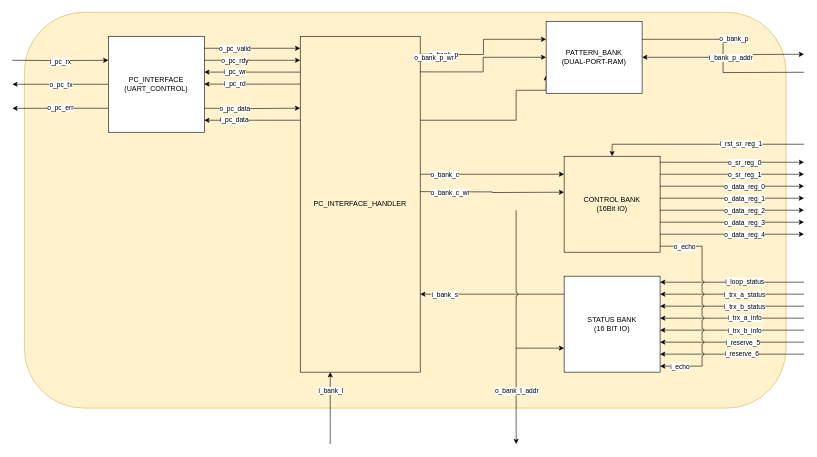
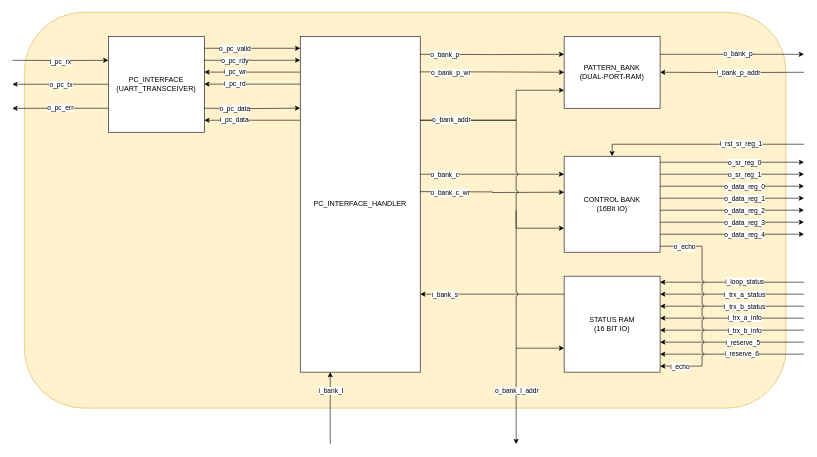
  <mxCell id="0" />
  <mxCell id="1" parent="0" />
  <mxCell id="2" value="" style="rounded=1;whiteSpace=wrap;html=1;fillColor=#fff2cc;strokeColor=#d6b656;" parent="1" vertex="1"><mxGeometry x="40" y="20" width="1270" height="660" as="geometry" /></mxCell>
  <mxCell id="3" style="edgeStyle=orthogonalEdgeStyle;rounded=0;orthogonalLoop=1;jettySize=auto;html=1;entryX=0;entryY=0.25;entryDx=0;entryDy=0;" parent="1" target="8" edge="1"><mxGeometry relative="1" as="geometry"><mxPoint x="20" y="100" as="sourcePoint" /></mxGeometry></mxCell>
  <mxCell id="4" value="i_pc_rx" style="edgeLabel;html=1;align=center;verticalAlign=middle;resizable=0;points=[];" parent="3" vertex="1" connectable="0"><mxGeometry x="-0.36" y="-1" relative="1" as="geometry"><mxPoint x="29" as="offset" /></mxGeometry></mxCell>
  <mxCell id="5" value="o_pc_tx" style="edgeStyle=orthogonalEdgeStyle;rounded=0;orthogonalLoop=1;jettySize=auto;html=1;" parent="1" source="8" edge="1"><mxGeometry relative="1" as="geometry"><mxPoint x="20" y="140" as="targetPoint" /></mxGeometry></mxCell>
  <mxCell id="6" style="edgeStyle=orthogonalEdgeStyle;rounded=0;orthogonalLoop=1;jettySize=auto;html=1;exitX=0;exitY=0.75;exitDx=0;exitDy=0;" parent="1" source="8" edge="1"><mxGeometry relative="1" as="geometry"><mxPoint x="20" y="180.143" as="targetPoint" /></mxGeometry></mxCell>
  <mxCell id="7" value="o_pc_err" style="edgeLabel;html=1;align=center;verticalAlign=middle;resizable=0;points=[];" parent="6" vertex="1" connectable="0"><mxGeometry x="0.098" y="-1" relative="1" as="geometry"><mxPoint x="7" as="offset" /></mxGeometry></mxCell>
- <mxCell id="8" value="PC_INTERFACE&lt;div&gt;(UART_CONTROL)&lt;/div&gt;" style="rounded=0;whiteSpace=wrap;html=1;" parent="1" vertex="1"><mxGeometry x="180" y="60" width="160" height="160" as="geometry" /></mxCell>
+ <mxCell id="8" value="PC_INTERFACE&lt;div&gt;(UART_TRANSCEIVER)&lt;/div&gt;" style="rounded=0;whiteSpace=wrap;html=1;" parent="1" vertex="1"><mxGeometry x="180" y="60" width="160" height="160" as="geometry" /></mxCell>
  <mxCell id="9" style="edgeStyle=orthogonalEdgeStyle;rounded=0;orthogonalLoop=1;jettySize=auto;html=1;exitX=1;exitY=0.25;exitDx=0;exitDy=0;entryX=0;entryY=0.75;entryDx=0;entryDy=0;" parent="1" source="12" target="17" edge="1"><mxGeometry relative="1" as="geometry"><Array as="points"><mxPoint x="860" y="200" /><mxPoint x="860" y="150" /></Array></mxGeometry></mxCell>
  <mxCell id="10" style="edgeStyle=orthogonalEdgeStyle;rounded=0;orthogonalLoop=1;jettySize=auto;html=1;exitX=0.25;exitY=1;exitDx=0;exitDy=0;" parent="1" edge="1"><mxGeometry relative="1" as="geometry"><mxPoint x="550" y="620" as="targetPoint" /><mxPoint x="550" y="740" as="sourcePoint" /></mxGeometry></mxCell>
  <mxCell id="11" value="i_bank_l" style="edgeLabel;html=1;align=center;verticalAlign=middle;resizable=0;points=[];" parent="10" vertex="1" connectable="0"><mxGeometry x="-0.55" relative="1" as="geometry"><mxPoint y="-63" as="offset" /></mxGeometry></mxCell>
- <mxCell id="12" value="PC_INTERFACE_HANDLER" style="rounded=0;whiteSpace=wrap;html=1;fillColor=#fff2cc;" parent="1" vertex="1"><mxGeometry x="500" y="60" width="200" height="560" as="geometry" /></mxCell>
+ <mxCell id="12" value="PC_INTERFACE_HANDLER" style="rounded=0;whiteSpace=wrap;html=1;" parent="1" vertex="1"><mxGeometry x="500" y="60" width="200" height="560" as="geometry" /></mxCell>
  <mxCell id="13" style="edgeStyle=orthogonalEdgeStyle;rounded=0;orthogonalLoop=1;jettySize=auto;html=1;exitX=1;exitY=0.25;exitDx=0;exitDy=0;" parent="1" source="17" edge="1"><mxGeometry relative="1" as="geometry"><mxPoint x="1340" y="90" as="targetPoint" /></mxGeometry></mxCell>
  <mxCell id="14" value="o_bank_p" style="edgeLabel;html=1;align=center;verticalAlign=middle;resizable=0;points=[];" parent="13" vertex="1" connectable="0"><mxGeometry x="-0.181" y="1" relative="1" as="geometry"><mxPoint x="31" as="offset" /></mxGeometry></mxCell>
  <mxCell id="15" style="edgeStyle=orthogonalEdgeStyle;rounded=0;orthogonalLoop=1;jettySize=auto;html=1;" parent="1" target="17" edge="1"><mxGeometry relative="1" as="geometry"><mxPoint x="1340" y="120" as="sourcePoint" /></mxGeometry></mxCell>
  <mxCell id="16" value="i_bank_p_addr" style="edgeLabel;html=1;align=center;verticalAlign=middle;resizable=0;points=[];" parent="15" vertex="1" connectable="0"><mxGeometry x="0.367" relative="1" as="geometry"><mxPoint x="54" as="offset" /></mxGeometry></mxCell>
- <mxCell id="17" value="PATTERN_BANK&lt;div&gt;(DUAL-PORT-RAM)&lt;/div&gt;" style="rounded=0;whiteSpace=wrap;html=1;" parent="1" vertex="1"><mxGeometry x="910" y="35" width="160" height="120" as="geometry" /></mxCell>
+ <mxCell id="17" value="PATTERN_BANK&lt;div&gt;(DUAL-PORT-RAM)&lt;/div&gt;" style="rounded=0;whiteSpace=wrap;html=1;" parent="1" vertex="1"><mxGeometry x="940" y="60" width="160" height="120" as="geometry" /></mxCell>
  <mxCell id="18" style="edgeStyle=orthogonalEdgeStyle;rounded=0;orthogonalLoop=1;jettySize=auto;html=1;exitX=1;exitY=0.25;exitDx=0;exitDy=0;" parent="1" edge="1"><mxGeometry relative="1" as="geometry"><mxPoint x="1340" y="270" as="targetPoint" /><mxPoint x="1100" y="270" as="sourcePoint" /></mxGeometry></mxCell>
  <mxCell id="19" value="o_sr_reg_0" style="edgeLabel;html=1;align=center;verticalAlign=middle;resizable=0;points=[];" parent="18" vertex="1" connectable="0"><mxGeometry x="-0.161" y="-1" relative="1" as="geometry"><mxPoint x="39" y="-1" as="offset" /></mxGeometry></mxCell>
  <mxCell id="20" style="edgeStyle=orthogonalEdgeStyle;rounded=0;orthogonalLoop=1;jettySize=auto;html=1;" parent="1" edge="1"><mxGeometry relative="1" as="geometry"><mxPoint x="1340" y="290" as="targetPoint" /><mxPoint x="1100" y="290" as="sourcePoint" /></mxGeometry></mxCell>
  <mxCell id="21" value="o_sr_reg_1" style="edgeLabel;html=1;align=center;verticalAlign=middle;resizable=0;points=[];" parent="20" vertex="1" connectable="0"><mxGeometry x="-0.689" relative="1" as="geometry"><mxPoint x="103" as="offset" /></mxGeometry></mxCell>
  <mxCell id="22" style="edgeStyle=orthogonalEdgeStyle;rounded=0;orthogonalLoop=1;jettySize=auto;html=1;exitX=1;exitY=0.75;exitDx=0;exitDy=0;" parent="1" edge="1"><mxGeometry relative="1" as="geometry"><mxPoint x="1340" y="310" as="targetPoint" /><mxPoint x="1100" y="310" as="sourcePoint" /></mxGeometry></mxCell>
  <mxCell id="23" value="o_data_reg_0" style="edgeLabel;html=1;align=center;verticalAlign=middle;resizable=0;points=[];" parent="22" vertex="1" connectable="0"><mxGeometry x="-0.326" relative="1" as="geometry"><mxPoint x="59" as="offset" /></mxGeometry></mxCell>
  <mxCell id="24" style="edgeStyle=orthogonalEdgeStyle;rounded=0;orthogonalLoop=1;jettySize=auto;html=1;" edge="1" parent="1" target="26"><mxGeometry relative="1" as="geometry"><mxPoint x="1340" y="240" as="sourcePoint" /><Array as="points"><mxPoint x="1020" y="240" /></Array></mxGeometry></mxCell>
  <mxCell id="25" value="i_rst_sr_reg_1" style="edgeLabel;html=1;align=center;verticalAlign=middle;resizable=0;points=[];" vertex="1" connectable="0" parent="24"><mxGeometry x="-0.377" y="-1" relative="1" as="geometry"><mxPoint as="offset" /></mxGeometry></mxCell>
- <mxCell id="26" value="&lt;div&gt;&lt;br&gt;&lt;/div&gt;&lt;div&gt;CONTROL BANK&lt;/div&gt;&lt;div&gt;(16Bit IO)&lt;/div&gt;&lt;div&gt;&lt;br&gt;&lt;/div&gt;" style="rounded=0;whiteSpace=wrap;html=1;fillColor=#fff2cc;" parent="1" vertex="1"><mxGeometry x="940" y="260" width="160" height="160" as="geometry" /></mxCell>
- <mxCell id="27" value="&lt;div&gt;STATUS BANK&lt;/div&gt;&lt;div&gt;(16 BIT IO)&lt;/div&gt;" style="rounded=0;whiteSpace=wrap;html=1;" parent="1" vertex="1"><mxGeometry x="940" y="460" width="160" height="160" as="geometry" /></mxCell>
+ <mxCell id="26" value="&lt;div&gt;&lt;br&gt;&lt;/div&gt;&lt;div&gt;CONTROL BANK&lt;/div&gt;&lt;div&gt;(16Bit IO)&lt;/div&gt;&lt;div&gt;&lt;br&gt;&lt;/div&gt;" style="rounded=0;whiteSpace=wrap;html=1;" parent="1" vertex="1"><mxGeometry x="940" y="260" width="160" height="160" as="geometry" /></mxCell>
+ <mxCell id="27" value="&lt;div&gt;STATUS RAM&lt;/div&gt;&lt;div&gt;(16 BIT IO)&lt;/div&gt;" style="rounded=0;whiteSpace=wrap;html=1;" parent="1" vertex="1"><mxGeometry x="940" y="460" width="160" height="160" as="geometry" /></mxCell>
  <mxCell id="28" style="edgeStyle=orthogonalEdgeStyle;rounded=0;orthogonalLoop=1;jettySize=auto;html=1;entryX=0;entryY=0.25;entryDx=0;entryDy=0;" parent="1" target="17" edge="1"><mxGeometry relative="1" as="geometry"><mxPoint x="700" y="90" as="sourcePoint" /></mxGeometry></mxCell>
  <mxCell id="29" value="o_bank_p" style="edgeLabel;html=1;align=center;verticalAlign=middle;resizable=0;points=[];" parent="28" vertex="1" connectable="0"><mxGeometry x="-0.222" y="-3" relative="1" as="geometry"><mxPoint x="-53" y="-3" as="offset" /></mxGeometry></mxCell>
  <mxCell id="30" style="edgeStyle=orthogonalEdgeStyle;rounded=0;orthogonalLoop=1;jettySize=auto;html=1;exitX=0.999;exitY=0.106;exitDx=0;exitDy=0;exitPerimeter=0;" parent="1" source="12" target="17" edge="1"><mxGeometry relative="1" as="geometry"><mxPoint x="704" y="120" as="sourcePoint" /></mxGeometry></mxCell>
  <mxCell id="31" value="o_bank_p_wr" style="edgeLabel;html=1;align=center;verticalAlign=middle;resizable=0;points=[];" parent="30" vertex="1" connectable="0"><mxGeometry x="0.167" relative="1" as="geometry"><mxPoint x="-90" as="offset" /></mxGeometry></mxCell>
  <mxCell id="32" style="edgeStyle=orthogonalEdgeStyle;rounded=0;orthogonalLoop=1;jettySize=auto;html=1;entryX=0;entryY=0.25;entryDx=0;entryDy=0;" parent="1" edge="1"><mxGeometry relative="1" as="geometry"><mxPoint x="700" y="290" as="sourcePoint" /><mxPoint x="940" y="290" as="targetPoint" /></mxGeometry></mxCell>
  <mxCell id="33" value="o_bank_c" style="edgeLabel;html=1;align=center;verticalAlign=middle;resizable=0;points=[];" parent="32" vertex="1" connectable="0"><mxGeometry x="-0.222" y="-3" relative="1" as="geometry"><mxPoint x="-53" y="-3" as="offset" /></mxGeometry></mxCell>
  <mxCell id="34" style="edgeStyle=orthogonalEdgeStyle;rounded=0;orthogonalLoop=1;jettySize=auto;html=1;" parent="1" edge="1"><mxGeometry relative="1" as="geometry"><mxPoint x="700" y="319" as="sourcePoint" /><mxPoint x="940" y="320" as="targetPoint" /></mxGeometry></mxCell>
  <mxCell id="35" value="o_bank_c_wr" style="edgeLabel;html=1;align=center;verticalAlign=middle;resizable=0;points=[];" parent="34" vertex="1" connectable="0"><mxGeometry x="0.167" relative="1" as="geometry"><mxPoint x="-90" as="offset" /></mxGeometry></mxCell>
+ <mxCell id="36" style="edgeStyle=orthogonalEdgeStyle;rounded=0;orthogonalLoop=1;jettySize=auto;html=1;exitX=1;exitY=0.25;exitDx=0;exitDy=0;entryX=0;entryY=0.75;entryDx=0;entryDy=0;jumpStyle=arc;" parent="1" source="12" target="26" edge="1"><mxGeometry relative="1" as="geometry"><Array as="points"><mxPoint x="860" y="200" /><mxPoint x="860" y="380" /></Array></mxGeometry></mxCell>
+ <mxCell id="37" value="o_bank_addr" style="edgeLabel;html=1;align=center;verticalAlign=middle;resizable=0;points=[];" parent="36" vertex="1" connectable="0"><mxGeometry x="-0.756" y="1" relative="1" as="geometry"><mxPoint as="offset" /></mxGeometry></mxCell>
  <mxCell id="38" style="edgeStyle=orthogonalEdgeStyle;rounded=0;orthogonalLoop=1;jettySize=auto;html=1;entryX=0;entryY=0.25;entryDx=0;entryDy=0;" parent="1" edge="1"><mxGeometry relative="1" as="geometry"><mxPoint x="940" y="490" as="sourcePoint" /><mxPoint x="700" y="490" as="targetPoint" /></mxGeometry></mxCell>
  <mxCell id="39" value="i_bank_s" style="edgeLabel;html=1;align=center;verticalAlign=middle;resizable=0;points=[];" parent="38" vertex="1" connectable="0"><mxGeometry x="0.725" y="-2" relative="1" as="geometry"><mxPoint x="7" y="2" as="offset" /></mxGeometry></mxCell>
  <mxCell id="40" style="edgeStyle=orthogonalEdgeStyle;rounded=0;orthogonalLoop=1;jettySize=auto;html=1;exitX=0;exitY=0.75;exitDx=0;exitDy=0;entryX=0;entryY=0.75;entryDx=0;entryDy=0;jumpStyle=arc;" parent="1" target="27" edge="1"><mxGeometry relative="1" as="geometry"><mxPoint x="860" y="350" as="sourcePoint" /><Array as="points"><mxPoint x="860" y="580" /></Array></mxGeometry></mxCell>
  <mxCell id="41" style="edgeStyle=orthogonalEdgeStyle;rounded=0;orthogonalLoop=1;jettySize=auto;html=1;" parent="1" edge="1"><mxGeometry relative="1" as="geometry"><mxPoint x="1100" y="470" as="targetPoint" /><mxPoint x="1340" y="470" as="sourcePoint" /></mxGeometry></mxCell>
  <mxCell id="42" value="i_loop_status" style="edgeLabel;html=1;align=center;verticalAlign=middle;resizable=0;points=[];" parent="41" vertex="1" connectable="0"><mxGeometry x="-0.161" y="-1" relative="1" as="geometry"><mxPoint x="1" y="-1" as="offset" /></mxGeometry></mxCell>
  <mxCell id="43" style="edgeStyle=orthogonalEdgeStyle;rounded=0;orthogonalLoop=1;jettySize=auto;html=1;" parent="1" edge="1"><mxGeometry relative="1" as="geometry"><mxPoint x="1100" y="490" as="targetPoint" /><mxPoint x="1340" y="490" as="sourcePoint" /></mxGeometry></mxCell>
  <mxCell id="44" value="i_trx_a_status" style="edgeLabel;html=1;align=center;verticalAlign=middle;resizable=0;points=[];" parent="43" vertex="1" connectable="0"><mxGeometry x="-0.689" relative="1" as="geometry"><mxPoint x="-63" as="offset" /></mxGeometry></mxCell>
  <mxCell id="45" style="edgeStyle=orthogonalEdgeStyle;rounded=0;orthogonalLoop=1;jettySize=auto;html=1;" parent="1" edge="1"><mxGeometry relative="1" as="geometry"><mxPoint x="1100" y="510" as="targetPoint" /><mxPoint x="1340" y="510" as="sourcePoint" /></mxGeometry></mxCell>
  <mxCell id="46" value="i_trx_b_status" style="edgeLabel;html=1;align=center;verticalAlign=middle;resizable=0;points=[];" parent="45" vertex="1" connectable="0"><mxGeometry x="-0.326" relative="1" as="geometry"><mxPoint x="-19" as="offset" /></mxGeometry></mxCell>
  <mxCell id="47" style="edgeStyle=orthogonalEdgeStyle;rounded=0;orthogonalLoop=1;jettySize=auto;html=1;" parent="1" edge="1"><mxGeometry relative="1" as="geometry"><mxPoint x="1100" y="530" as="targetPoint" /><mxPoint x="1340" y="530" as="sourcePoint" /></mxGeometry></mxCell>
  <mxCell id="48" value="i_trx_a_info" style="edgeLabel;html=1;align=center;verticalAlign=middle;resizable=0;points=[];" parent="47" vertex="1" connectable="0"><mxGeometry x="-0.161" y="-1" relative="1" as="geometry"><mxPoint x="1" as="offset" /></mxGeometry></mxCell>
  <mxCell id="49" style="edgeStyle=orthogonalEdgeStyle;rounded=0;orthogonalLoop=1;jettySize=auto;html=1;" parent="1" edge="1"><mxGeometry relative="1" as="geometry"><mxPoint x="1100" y="550" as="targetPoint" /><mxPoint x="1340" y="550" as="sourcePoint" /></mxGeometry></mxCell>
  <mxCell id="50" value="i_trx_b_info" style="edgeLabel;html=1;align=center;verticalAlign=middle;resizable=0;points=[];" parent="49" vertex="1" connectable="0"><mxGeometry x="-0.689" relative="1" as="geometry"><mxPoint x="-63" as="offset" /></mxGeometry></mxCell>
  <mxCell id="51" style="edgeStyle=orthogonalEdgeStyle;rounded=0;orthogonalLoop=1;jettySize=auto;html=1;" parent="1" edge="1"><mxGeometry relative="1" as="geometry"><mxPoint x="1100" y="570" as="targetPoint" /><mxPoint x="1340" y="570" as="sourcePoint" /></mxGeometry></mxCell>
  <mxCell id="52" value="i_reserve_5" style="edgeLabel;html=1;align=center;verticalAlign=middle;resizable=0;points=[];" parent="51" vertex="1" connectable="0"><mxGeometry x="0.586" relative="1" as="geometry"><mxPoint x="87" as="offset" /></mxGeometry></mxCell>
  <mxCell id="53" style="edgeStyle=orthogonalEdgeStyle;rounded=0;orthogonalLoop=1;jettySize=auto;html=1;" parent="1" edge="1"><mxGeometry relative="1" as="geometry"><mxPoint x="1100" y="590" as="targetPoint" /><mxPoint x="1340" y="590" as="sourcePoint" /></mxGeometry></mxCell>
  <mxCell id="54" value="i_reserve_6" style="edgeLabel;html=1;align=center;verticalAlign=middle;resizable=0;points=[];" parent="53" vertex="1" connectable="0"><mxGeometry x="0.633" y="-1" relative="1" as="geometry"><mxPoint x="91" as="offset" /></mxGeometry></mxCell>
  <mxCell id="55" style="edgeStyle=orthogonalEdgeStyle;rounded=0;orthogonalLoop=1;jettySize=auto;html=1;exitX=1;exitY=0.75;exitDx=0;exitDy=0;" parent="1" edge="1"><mxGeometry relative="1" as="geometry"><mxPoint x="1340" y="330" as="targetPoint" /><mxPoint x="1100" y="330" as="sourcePoint" /></mxGeometry></mxCell>
  <mxCell id="56" value="o_data_reg_1" style="edgeLabel;html=1;align=center;verticalAlign=middle;resizable=0;points=[];" parent="55" vertex="1" connectable="0"><mxGeometry x="-0.326" relative="1" as="geometry"><mxPoint x="59" as="offset" /></mxGeometry></mxCell>
  <mxCell id="57" style="edgeStyle=orthogonalEdgeStyle;rounded=0;orthogonalLoop=1;jettySize=auto;html=1;exitX=1;exitY=0.75;exitDx=0;exitDy=0;" parent="1" edge="1"><mxGeometry relative="1" as="geometry"><mxPoint x="1340" y="350" as="targetPoint" /><mxPoint x="1100" y="350" as="sourcePoint" /></mxGeometry></mxCell>
  <mxCell id="58" value="o_data_reg_2" style="edgeLabel;html=1;align=center;verticalAlign=middle;resizable=0;points=[];" parent="57" vertex="1" connectable="0"><mxGeometry x="-0.326" relative="1" as="geometry"><mxPoint x="59" as="offset" /></mxGeometry></mxCell>
  <mxCell id="59" style="edgeStyle=orthogonalEdgeStyle;rounded=0;orthogonalLoop=1;jettySize=auto;html=1;exitX=1;exitY=0.75;exitDx=0;exitDy=0;" parent="1" edge="1"><mxGeometry relative="1" as="geometry"><mxPoint x="1340" y="370" as="targetPoint" /><mxPoint x="1100" y="370" as="sourcePoint" /></mxGeometry></mxCell>
  <mxCell id="60" value="o_data_reg_3" style="edgeLabel;html=1;align=center;verticalAlign=middle;resizable=0;points=[];" parent="59" vertex="1" connectable="0"><mxGeometry x="-0.326" relative="1" as="geometry"><mxPoint x="59" as="offset" /></mxGeometry></mxCell>
  <mxCell id="61" style="edgeStyle=orthogonalEdgeStyle;rounded=0;orthogonalLoop=1;jettySize=auto;html=1;exitX=1;exitY=0.75;exitDx=0;exitDy=0;" parent="1" edge="1"><mxGeometry relative="1" as="geometry"><mxPoint x="1340" y="390" as="targetPoint" /><mxPoint x="1100" y="390" as="sourcePoint" /></mxGeometry></mxCell>
  <mxCell id="62" value="o_data_reg_4" style="edgeLabel;html=1;align=center;verticalAlign=middle;resizable=0;points=[];" parent="61" vertex="1" connectable="0"><mxGeometry x="-0.326" relative="1" as="geometry"><mxPoint x="59" as="offset" /></mxGeometry></mxCell>
  <mxCell id="63" style="edgeStyle=orthogonalEdgeStyle;rounded=0;orthogonalLoop=1;jettySize=auto;html=1;exitX=1;exitY=0.75;exitDx=0;exitDy=0;jumpStyle=arc;" parent="1" edge="1"><mxGeometry relative="1" as="geometry"><mxPoint x="1100" y="610" as="targetPoint" /><mxPoint x="1100" y="410" as="sourcePoint" /><Array as="points"><mxPoint x="1170" y="410" /><mxPoint x="1170" y="610" /></Array></mxGeometry></mxCell>
  <mxCell id="64" value="o_echo" style="edgeLabel;html=1;align=center;verticalAlign=middle;resizable=0;points=[];" parent="63" vertex="1" connectable="0"><mxGeometry x="-0.326" relative="1" as="geometry"><mxPoint x="-30" y="-44" as="offset" /></mxGeometry></mxCell>
  <mxCell id="65" value="i_echo" style="edgeLabel;html=1;align=center;verticalAlign=middle;resizable=0;points=[];" parent="63" vertex="1" connectable="0"><mxGeometry x="0.813" relative="1" as="geometry"><mxPoint as="offset" /></mxGeometry></mxCell>
  <mxCell id="66" style="edgeStyle=orthogonalEdgeStyle;rounded=0;orthogonalLoop=1;jettySize=auto;html=1;exitX=1;exitY=0.25;exitDx=0;exitDy=0;entryX=-0.001;entryY=0.214;entryDx=0;entryDy=0;entryPerimeter=0;" parent="1" target="12" edge="1"><mxGeometry relative="1" as="geometry"><mxPoint x="340" y="180" as="sourcePoint" /><mxPoint x="498" y="180" as="targetPoint" /></mxGeometry></mxCell>
  <mxCell id="67" value="o_pc_data" style="edgeLabel;html=1;align=center;verticalAlign=middle;resizable=0;points=[];" parent="66" vertex="1" connectable="0"><mxGeometry x="-0.643" y="1" relative="1" as="geometry"><mxPoint x="21" y="1" as="offset" /></mxGeometry></mxCell>
  <mxCell id="68" style="edgeStyle=orthogonalEdgeStyle;rounded=0;orthogonalLoop=1;jettySize=auto;html=1;exitX=0;exitY=0.25;exitDx=0;exitDy=0;entryX=-0.008;entryY=0.072;entryDx=0;entryDy=0;entryPerimeter=0;" parent="1" source="12" edge="1"><mxGeometry relative="1" as="geometry"><mxPoint x="498" y="200" as="sourcePoint" /><mxPoint x="340" y="200" as="targetPoint" /></mxGeometry></mxCell>
  <mxCell id="69" value="i_pc_data" style="edgeLabel;html=1;align=center;verticalAlign=middle;resizable=0;points=[];" parent="68" vertex="1" connectable="0"><mxGeometry x="-0.643" y="1" relative="1" as="geometry"><mxPoint x="-82" y="-1" as="offset" /></mxGeometry></mxCell>
  <mxCell id="70" style="edgeStyle=orthogonalEdgeStyle;rounded=0;orthogonalLoop=1;jettySize=auto;html=1;exitX=1;exitY=0.25;exitDx=0;exitDy=0;entryX=-0.001;entryY=0.214;entryDx=0;entryDy=0;entryPerimeter=0;" parent="1" edge="1"><mxGeometry relative="1" as="geometry"><mxPoint x="340" y="80" as="sourcePoint" /><mxPoint x="500" y="80" as="targetPoint" /></mxGeometry></mxCell>
  <mxCell id="71" value="o_pc_valid" style="edgeLabel;html=1;align=center;verticalAlign=middle;resizable=0;points=[];" parent="70" vertex="1" connectable="0"><mxGeometry x="-0.643" y="1" relative="1" as="geometry"><mxPoint x="21" y="1" as="offset" /></mxGeometry></mxCell>
  <mxCell id="72" style="edgeStyle=orthogonalEdgeStyle;rounded=0;orthogonalLoop=1;jettySize=auto;html=1;exitX=1;exitY=0.25;exitDx=0;exitDy=0;entryX=-0.001;entryY=0.214;entryDx=0;entryDy=0;entryPerimeter=0;" parent="1" edge="1"><mxGeometry relative="1" as="geometry"><mxPoint x="340" y="100" as="sourcePoint" /><mxPoint x="500" y="100" as="targetPoint" /></mxGeometry></mxCell>
  <mxCell id="73" value="o_pc_rdy" style="edgeLabel;html=1;align=center;verticalAlign=middle;resizable=0;points=[];" parent="72" vertex="1" connectable="0"><mxGeometry x="-0.643" y="1" relative="1" as="geometry"><mxPoint x="21" y="1" as="offset" /></mxGeometry></mxCell>
  <mxCell id="74" style="edgeStyle=orthogonalEdgeStyle;rounded=0;orthogonalLoop=1;jettySize=auto;html=1;exitX=1;exitY=0.25;exitDx=0;exitDy=0;entryX=-0.001;entryY=0.214;entryDx=0;entryDy=0;entryPerimeter=0;" parent="1" edge="1"><mxGeometry relative="1" as="geometry"><mxPoint x="500" y="119.76" as="sourcePoint" /><mxPoint x="340" y="119.76" as="targetPoint" /></mxGeometry></mxCell>
  <mxCell id="75" value="i_pc_wr" style="edgeLabel;html=1;align=center;verticalAlign=middle;resizable=0;points=[];" parent="74" vertex="1" connectable="0"><mxGeometry x="-0.643" y="1" relative="1" as="geometry"><mxPoint x="-81" y="-1" as="offset" /></mxGeometry></mxCell>
  <mxCell id="76" style="edgeStyle=orthogonalEdgeStyle;rounded=0;orthogonalLoop=1;jettySize=auto;html=1;exitX=1;exitY=0.25;exitDx=0;exitDy=0;entryX=-0.001;entryY=0.214;entryDx=0;entryDy=0;entryPerimeter=0;" parent="1" edge="1"><mxGeometry relative="1" as="geometry"><mxPoint x="500" y="139.76" as="sourcePoint" /><mxPoint x="340" y="139.76" as="targetPoint" /></mxGeometry></mxCell>
  <mxCell id="77" value="i_pc_rd" style="edgeLabel;html=1;align=center;verticalAlign=middle;resizable=0;points=[];" parent="76" vertex="1" connectable="0"><mxGeometry x="-0.643" y="1" relative="1" as="geometry"><mxPoint x="-81" y="-1" as="offset" /></mxGeometry></mxCell>
  <mxCell id="78" value="" style="endArrow=classic;html=1;rounded=0;" parent="1" edge="1"><mxGeometry width="50" height="50" relative="1" as="geometry"><mxPoint x="860" y="580" as="sourcePoint" /><mxPoint x="860" y="740" as="targetPoint" /></mxGeometry></mxCell>
  <mxCell id="79" value="o_bank_l_addr" style="edgeLabel;html=1;align=center;verticalAlign=middle;resizable=0;points=[];" parent="78" vertex="1" connectable="0"><mxGeometry x="-0.215" relative="1" as="geometry"><mxPoint y="8" as="offset" /></mxGeometry></mxCell>
